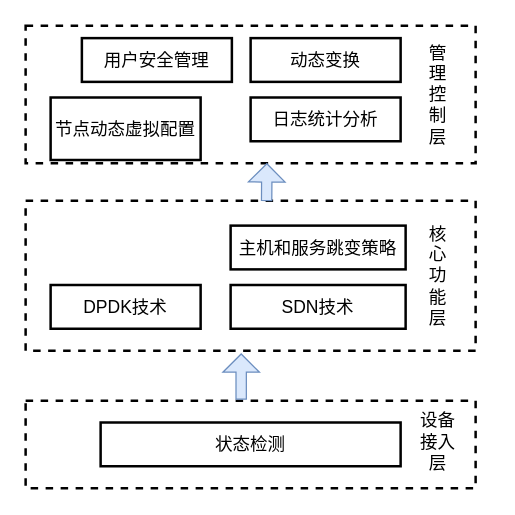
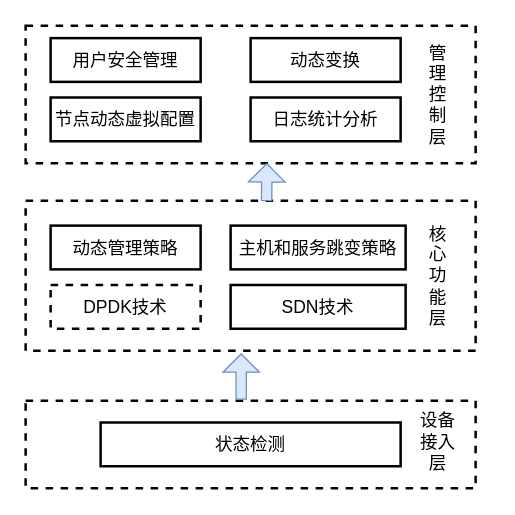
  <mxCell id="0" />
  <mxCell id="1" parent="0" />
  <mxCell id="2" value="" style="rounded=0;whiteSpace=wrap;html=1;fillColor=none;dashed=1;strokeWidth=2;" vertex="1" parent="1"><mxGeometry x="20" y="20" width="360" height="110" as="geometry" /></mxCell>
- <mxCell id="3" value="节点动态虚拟配置" style="rounded=0;whiteSpace=wrap;html=1;strokeWidth=2;fillColor=none;fontSize=14;" vertex="1" parent="1"><mxGeometry x="40" y="77.5" width="120" height="50" as="geometry" /></mxCell>
+ <mxCell id="3" value="节点动态虚拟配置" style="rounded=0;whiteSpace=wrap;html=1;strokeWidth=2;fillColor=none;fontSize=14;" vertex="1" parent="1"><mxGeometry x="40" y="77.5" width="120" height="35" as="geometry" /></mxCell>
  <mxCell id="4" value="日志统计分析" style="rounded=0;whiteSpace=wrap;html=1;strokeWidth=2;fillColor=none;fontSize=14;" vertex="1" parent="1"><mxGeometry x="200" y="77.5" width="120" height="35" as="geometry" /></mxCell>
  <mxCell id="5" value="管&lt;br&gt;理&lt;br&gt;控&lt;br&gt;制&lt;br&gt;层" style="text;html=1;strokeColor=none;fillColor=none;align=center;verticalAlign=middle;whiteSpace=wrap;rounded=0;fontSize=14;" vertex="1" parent="1"><mxGeometry x="310" y="60" width="80" height="30" as="geometry" /></mxCell>
  <mxCell id="6" value="" style="rounded=0;whiteSpace=wrap;html=1;fillColor=none;dashed=1;strokeWidth=2;" vertex="1" parent="1"><mxGeometry x="20" y="160" width="360" height="120" as="geometry" /></mxCell>
- <mxCell id="7" value="DPDK技术" style="rounded=0;whiteSpace=wrap;html=1;strokeWidth=2;fillColor=none;fontSize=14;" vertex="1" parent="1"><mxGeometry x="40" y="227.5" width="120" height="35" as="geometry" /></mxCell>
+ <mxCell id="7" value="DPDK技术" style="rounded=0;whiteSpace=wrap;html=1;strokeWidth=2;fillColor=none;fontSize=14;dashed=1;" vertex="1" parent="1"><mxGeometry x="40" y="227.5" width="120" height="35" as="geometry" /></mxCell>
  <mxCell id="8" value="SDN技术" style="rounded=0;whiteSpace=wrap;html=1;strokeWidth=2;fillColor=none;fontSize=14;" vertex="1" parent="1"><mxGeometry x="184" y="227.5" width="140" height="35" as="geometry" /></mxCell>
  <mxCell id="9" value="核&lt;br&gt;心&lt;br&gt;功&lt;br&gt;能&lt;br&gt;层" style="text;html=1;strokeColor=none;fillColor=none;align=center;verticalAlign=middle;whiteSpace=wrap;rounded=0;fontSize=14;" vertex="1" parent="1"><mxGeometry x="310" y="205" width="80" height="30" as="geometry" /></mxCell>
  <mxCell id="10" value="" style="shape=flexArrow;endArrow=classic;html=1;rounded=0;fontSize=14;exitX=0.512;exitY=0.005;exitDx=0;exitDy=0;exitPerimeter=0;width=8.276;endSize=4.545;fillColor=#dae8fc;strokeColor=#6c8ebf;" edge="1" parent="1"><mxGeometry width="50" height="50" relative="1" as="geometry"><mxPoint x="212.8" y="160.4" as="sourcePoint" /><mxPoint x="213" y="130" as="targetPoint" /></mxGeometry></mxCell>
  <mxCell id="11" value="" style="rounded=0;whiteSpace=wrap;html=1;fillColor=none;dashed=1;strokeWidth=2;" vertex="1" parent="1"><mxGeometry x="20" y="320" width="360" height="70" as="geometry" /></mxCell>
  <mxCell id="12" value="状态检测" style="rounded=0;whiteSpace=wrap;html=1;strokeWidth=2;fillColor=none;fontSize=14;" vertex="1" parent="1"><mxGeometry x="80" y="337.5" width="240" height="35" as="geometry" /></mxCell>
  <mxCell id="13" value="设备&lt;br&gt;接入&lt;br&gt;层" style="text;html=1;strokeColor=none;fillColor=none;align=center;verticalAlign=middle;whiteSpace=wrap;rounded=0;fontSize=14;" vertex="1" parent="1"><mxGeometry x="310" y="337.5" width="80" height="30" as="geometry" /></mxCell>
  <mxCell id="14" value="" style="shape=flexArrow;endArrow=classic;html=1;rounded=0;fontSize=14;exitX=0.479;exitY=-0.009;exitDx=0;exitDy=0;exitPerimeter=0;width=8.276;endSize=4.545;fillColor=#dae8fc;strokeColor=#6c8ebf;entryX=0.479;entryY=1.018;entryDx=0;entryDy=0;entryPerimeter=0;" edge="1" parent="1" source="11" target="6"><mxGeometry width="50" height="50" relative="1" as="geometry"><mxPoint x="210" y="320" as="sourcePoint" /><mxPoint x="210.2" y="289.6" as="targetPoint" /></mxGeometry></mxCell>
+ <mxCell id="15" value="动态管理策略" style="rounded=0;whiteSpace=wrap;html=1;strokeWidth=2;fillColor=none;fontSize=14;" vertex="1" parent="1"><mxGeometry x="40" y="180" width="120" height="35" as="geometry" /></mxCell>
  <mxCell id="16" value="主机和服务跳变策略" style="rounded=0;whiteSpace=wrap;html=1;strokeWidth=2;fillColor=none;fontSize=14;" vertex="1" parent="1"><mxGeometry x="184" y="180" width="140" height="35" as="geometry" /></mxCell>
  <mxCell id="17" value="动态变换" style="rounded=0;whiteSpace=wrap;html=1;strokeWidth=2;fillColor=none;fontSize=14;" vertex="1" parent="1"><mxGeometry x="200" y="30" width="120" height="35" as="geometry" /></mxCell>
- <mxCell id="18" value="用户安全管理" style="rounded=0;whiteSpace=wrap;html=1;strokeWidth=2;fillColor=none;fontSize=14;" vertex="1" parent="1"><mxGeometry x="65" y="30" width="120" height="35" as="geometry" /></mxCell>
+ <mxCell id="18" value="用户安全管理" style="rounded=0;whiteSpace=wrap;html=1;strokeWidth=2;fillColor=none;fontSize=14;" vertex="1" parent="1"><mxGeometry x="40" y="30" width="120" height="35" as="geometry" /></mxCell>
